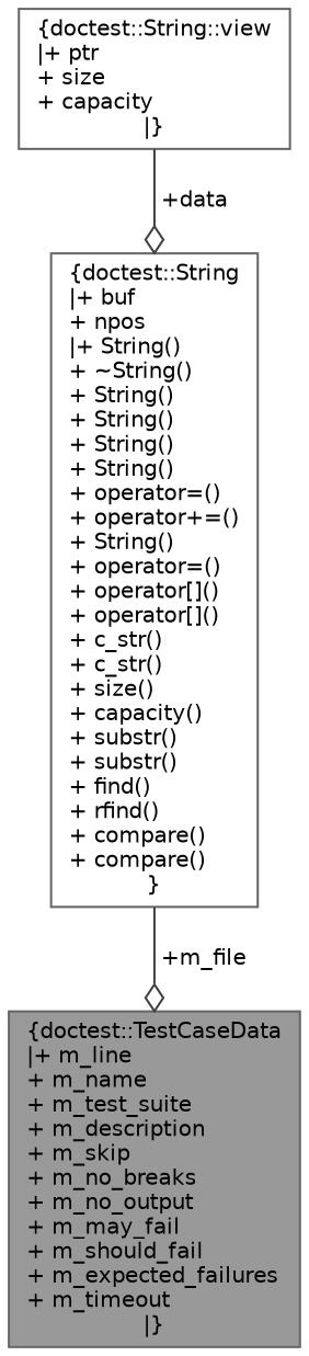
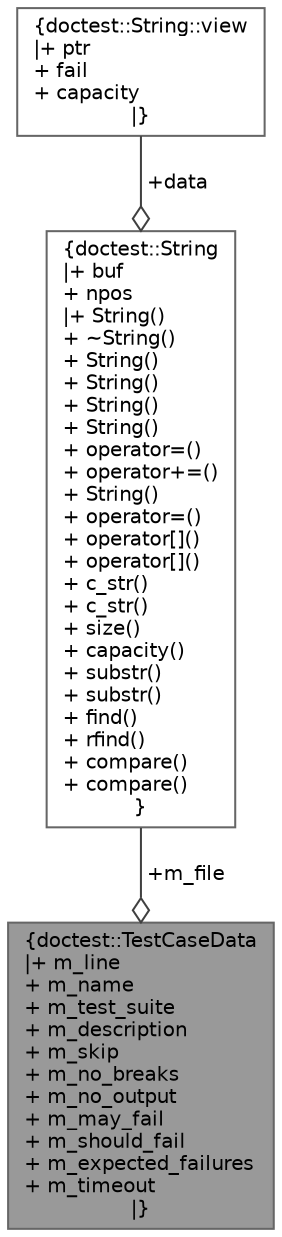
  digraph {
    node [color=gray40 fillcolor=white fontname=Helvetica fontsize=10 shape=box style=filled]
    edge [arrowhead=odiamond color=grey25 fontname=Helvetica fontsize=10 labelfontname=Helvetica labelfontsize=10 style=solid]
    n1 [fillcolor=grey60 fontcolor=black height=0.2 label="{doctest::TestCaseData\n|+ m_line\l+ m_name\l+ m_test_suite\l+ m_description\l+ m_skip\l+ m_no_breaks\l+ m_no_output\l+ m_may_fail\l+ m_should_fail\l+ m_expected_failures\l+ m_timeout\l|}" width=0.4]
    n2 [height=0.2 label="{doctest::String\n|+ buf\l+ npos\l|+ String()\l+ ~String()\l+ String()\l+ String()\l+ String()\l+ String()\l+ operator=()\l+ operator+=()\l+ String()\l+ operator=()\l+ operator[]()\l+ operator[]()\l+ c_str()\l+ c_str()\l+ size()\l+ capacity()\l+ substr()\l+ substr()\l+ find()\l+ rfind()\l+ compare()\l+ compare()\l}" width=0.4]
-   n3 [height=0.2 label="{doctest::String::view\n|+ ptr\l+ size\l+ capacity\l|}" width=0.4]
+   n3 [height=0.2 label="{doctest::String::view\n|+ ptr\l+ fail\l+ capacity\l|}" width=0.4]
    n2 -> n1 [label=" +m_file"]
    n3 -> n2 [label=" +data"]
  }
